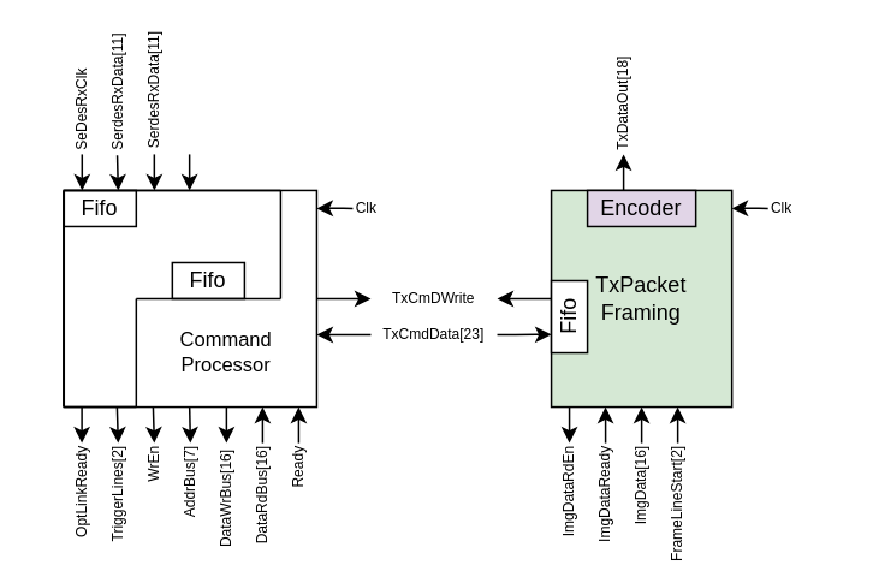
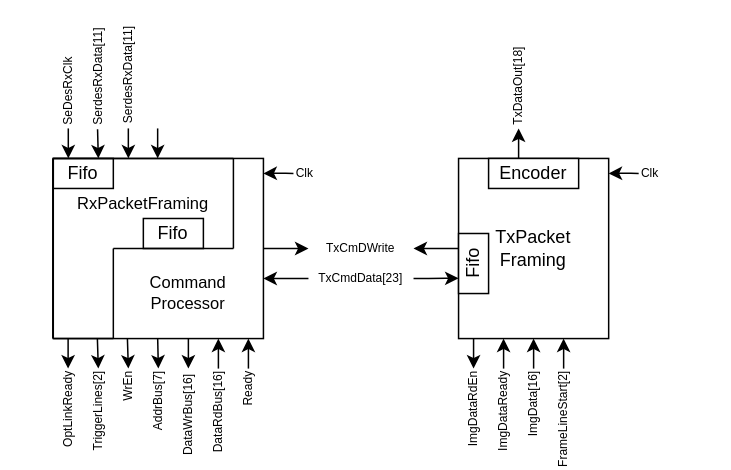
  <mxCell id="0" />
  <mxCell id="1" parent="0" />
- <mxCell id="2" value="TxPacket&lt;br&gt;Framing" style="rounded=0;whiteSpace=wrap;html=1;fontSize=12;align=center;fillColor=#d5e8d4;" vertex="1" parent="1"><mxGeometry x="305" y="93" width="100" height="120" as="geometry" /></mxCell>
+ <mxCell id="2" value="TxPacket&lt;br&gt;Framing" style="rounded=0;whiteSpace=wrap;html=1;fontSize=12;align=center;" vertex="1" parent="1"><mxGeometry x="305" y="93" width="100" height="120" as="geometry" /></mxCell>
  <mxCell id="3" value="" style="rounded=0;whiteSpace=wrap;html=1;fontSize=11;" parent="1" vertex="1"><mxGeometry x="35" y="93" width="140" height="120" as="geometry" /></mxCell>
  <mxCell id="4" value="Fifo" style="text;html=1;fillColor=none;align=center;verticalAlign=middle;whiteSpace=wrap;rounded=0;strokeColor=#000000;" parent="1" vertex="1"><mxGeometry x="35" y="93" width="40" height="20" as="geometry" /></mxCell>
  <mxCell id="5" style="edgeStyle=orthogonalEdgeStyle;rounded=0;orthogonalLoop=1;jettySize=auto;html=1;exitX=0;exitY=0.5;exitDx=0;exitDy=0;entryX=0.25;entryY=0;entryDx=0;entryDy=0;fontSize=8;" parent="1" source="6" target="4" edge="1"><mxGeometry relative="1" as="geometry" /></mxCell>
  <mxCell id="6" value="SeDesRxClk" style="text;html=1;strokeColor=none;fillColor=none;align=left;verticalAlign=middle;whiteSpace=wrap;rounded=0;fontSize=8;rotation=-90;" parent="1" vertex="1"><mxGeometry x="20" y="38" width="50" height="20" as="geometry" /></mxCell>
  <mxCell id="7" style="edgeStyle=orthogonalEdgeStyle;rounded=0;orthogonalLoop=1;jettySize=auto;html=1;exitX=0;exitY=0.5;exitDx=0;exitDy=0;entryX=0.75;entryY=0;entryDx=0;entryDy=0;fontSize=8;" parent="1" source="8" target="4" edge="1"><mxGeometry relative="1" as="geometry" /></mxCell>
  <mxCell id="8" value="SerdesRxData[11]" style="text;html=1;strokeColor=none;fillColor=none;align=left;verticalAlign=middle;whiteSpace=wrap;rounded=0;fontSize=8;rotation=-90;" parent="1" vertex="1"><mxGeometry x="22" y="21" width="85" height="20" as="geometry" /></mxCell>
  <mxCell id="9" value="" style="group;fontSize=11;" parent="1" vertex="1" connectable="0"><mxGeometry x="34.67" y="93" width="140" height="120" as="geometry" /></mxCell>
  <mxCell id="10" value="" style="group" parent="9" vertex="1" connectable="0"><mxGeometry width="140" height="120" as="geometry" /></mxCell>
  <mxCell id="11" value="" style="endArrow=none;html=1;fontSize=8;" parent="10" edge="1"><mxGeometry width="50" height="50" relative="1" as="geometry"><mxPoint y="120" as="sourcePoint" /><mxPoint as="targetPoint" /></mxGeometry></mxCell>
  <mxCell id="12" value="" style="endArrow=none;html=1;fontSize=8;" parent="10" edge="1"><mxGeometry width="50" height="50" relative="1" as="geometry"><mxPoint x="0.33" as="sourcePoint" /><mxPoint x="120.33" as="targetPoint" /></mxGeometry></mxCell>
  <mxCell id="13" value="" style="endArrow=none;html=1;fontSize=8;" parent="10" edge="1"><mxGeometry width="50" height="50" relative="1" as="geometry"><mxPoint x="120.33" y="60" as="sourcePoint" /><mxPoint x="120.33" as="targetPoint" /></mxGeometry></mxCell>
  <mxCell id="14" value="" style="endArrow=none;html=1;fontSize=8;" parent="10" edge="1"><mxGeometry width="50" height="50" relative="1" as="geometry"><mxPoint x="40.33" y="60" as="sourcePoint" /><mxPoint x="120.33" y="60" as="targetPoint" /></mxGeometry></mxCell>
  <mxCell id="15" value="" style="endArrow=none;html=1;fontSize=8;" parent="10" edge="1"><mxGeometry width="50" height="50" relative="1" as="geometry"><mxPoint x="40.33" y="60" as="sourcePoint" /><mxPoint x="40.33" y="120" as="targetPoint" /></mxGeometry></mxCell>
  <mxCell id="16" value="" style="endArrow=none;html=1;fontSize=8;" parent="10" edge="1"><mxGeometry width="50" height="50" relative="1" as="geometry"><mxPoint x="0.33" y="120" as="sourcePoint" /><mxPoint x="40.33" y="120" as="targetPoint" /></mxGeometry></mxCell>
  <mxCell id="17" value="&lt;font style=&quot;font-size: 11px&quot;&gt;Command&lt;br&gt;Processor&lt;/font&gt;" style="text;html=1;strokeColor=none;fillColor=none;align=center;verticalAlign=middle;whiteSpace=wrap;rounded=0;fontSize=8;" parent="10" vertex="1"><mxGeometry x="40" y="60" width="100" height="60" as="geometry" /></mxCell>
  <mxCell id="18" value="Fifo" style="text;html=1;fillColor=none;align=center;verticalAlign=middle;whiteSpace=wrap;rounded=0;strokeColor=#000000;" parent="1" vertex="1"><mxGeometry x="95" y="133" width="40" height="20" as="geometry" /></mxCell>
+ <mxCell id="19" value="&lt;font style=&quot;font-size: 11px&quot;&gt;RxPacketFraming&lt;/font&gt;" style="text;html=1;strokeColor=none;fillColor=none;align=center;verticalAlign=middle;whiteSpace=wrap;rounded=0;fontSize=8;" parent="1" vertex="1"><mxGeometry x="35" y="113" width="120" height="20" as="geometry" /></mxCell>
  <mxCell id="20" value="" style="endArrow=classic;html=1;fontSize=11;" parent="1" edge="1"><mxGeometry width="50" height="50" relative="1" as="geometry"><mxPoint x="85" y="73" as="sourcePoint" /><mxPoint x="85" y="93" as="targetPoint" /></mxGeometry></mxCell>
  <mxCell id="21" value="" style="endArrow=classic;html=1;fontSize=11;" parent="1" edge="1"><mxGeometry width="50" height="50" relative="1" as="geometry"><mxPoint x="104.53" y="73" as="sourcePoint" /><mxPoint x="104.53" y="93" as="targetPoint" /></mxGeometry></mxCell>
  <mxCell id="22" value="SerdesRxData[11]" style="text;html=1;strokeColor=none;fillColor=none;align=left;verticalAlign=middle;whiteSpace=wrap;rounded=0;fontSize=8;rotation=-90;" parent="1" vertex="1"><mxGeometry x="42" y="20" width="85" height="20" as="geometry" /></mxCell>
  <mxCell id="23" value="TxDataOut[18]" style="text;html=1;strokeColor=none;fillColor=none;align=left;verticalAlign=middle;whiteSpace=wrap;rounded=0;fontSize=8;rotation=-90;" parent="1" vertex="1"><mxGeometry x="302" y="21" width="85" height="20" as="geometry" /></mxCell>
  <mxCell id="24" value="" style="endArrow=classic;html=1;fontSize=11;" parent="1" edge="1"><mxGeometry width="50" height="50" relative="1" as="geometry"><mxPoint x="195" y="103" as="sourcePoint" /><mxPoint x="175" y="103" as="targetPoint" /><Array as="points"><mxPoint x="184.67" y="102.88" /></Array></mxGeometry></mxCell>
  <mxCell id="25" value="" style="endArrow=classic;html=1;fontSize=11;" parent="1" edge="1"><mxGeometry width="50" height="50" relative="1" as="geometry"><mxPoint x="205" y="173" as="sourcePoint" /><mxPoint x="175" y="173" as="targetPoint" /><Array as="points"><mxPoint x="184.67" y="173" /></Array></mxGeometry></mxCell>
  <mxCell id="26" value="" style="endArrow=classic;html=1;fontSize=11;" parent="1" edge="1"><mxGeometry width="50" height="50" relative="1" as="geometry"><mxPoint x="175" y="153" as="sourcePoint" /><mxPoint x="205" y="153" as="targetPoint" /><Array as="points"><mxPoint x="184.67" y="153" /></Array></mxGeometry></mxCell>
  <mxCell id="27" value="" style="endArrow=classic;html=1;fontSize=11;" parent="1" edge="1"><mxGeometry width="50" height="50" relative="1" as="geometry"><mxPoint x="44.88" y="213" as="sourcePoint" /><mxPoint x="44.88" y="233" as="targetPoint" /></mxGeometry></mxCell>
  <mxCell id="28" value="" style="endArrow=classic;html=1;fontSize=11;" parent="1" edge="1"><mxGeometry width="50" height="50" relative="1" as="geometry"><mxPoint x="64.38" y="213" as="sourcePoint" /><mxPoint x="65" y="233" as="targetPoint" /></mxGeometry></mxCell>
  <mxCell id="29" value="" style="endArrow=classic;html=1;fontSize=11;" parent="1" edge="1"><mxGeometry width="50" height="50" relative="1" as="geometry"><mxPoint x="84.38" y="213" as="sourcePoint" /><mxPoint x="85" y="233" as="targetPoint" /></mxGeometry></mxCell>
  <mxCell id="30" value="" style="endArrow=classic;html=1;fontSize=11;" parent="1" edge="1"><mxGeometry width="50" height="50" relative="1" as="geometry"><mxPoint x="104.55" y="213" as="sourcePoint" /><mxPoint x="105" y="233" as="targetPoint" /></mxGeometry></mxCell>
  <mxCell id="31" value="" style="endArrow=classic;html=1;fontSize=11;" parent="1" edge="1"><mxGeometry width="50" height="50" relative="1" as="geometry"><mxPoint x="125" y="213" as="sourcePoint" /><mxPoint x="125" y="233" as="targetPoint" /></mxGeometry></mxCell>
  <mxCell id="32" value="" style="endArrow=classic;html=1;fontSize=11;" parent="1" edge="1"><mxGeometry width="50" height="50" relative="1" as="geometry"><mxPoint x="145" y="233" as="sourcePoint" /><mxPoint x="145" y="213" as="targetPoint" /></mxGeometry></mxCell>
  <mxCell id="33" value="" style="endArrow=classic;html=1;fontSize=11;" parent="1" edge="1"><mxGeometry width="50" height="50" relative="1" as="geometry"><mxPoint x="165" y="233" as="sourcePoint" /><mxPoint x="165" y="213" as="targetPoint" /></mxGeometry></mxCell>
  <mxCell id="34" value="OptLinkReady" style="text;html=1;strokeColor=none;fillColor=none;align=right;verticalAlign=middle;whiteSpace=wrap;rounded=0;fontSize=8;rotation=-90;" vertex="1" parent="1"><mxGeometry x="20" y="248" width="50" height="20" as="geometry" /></mxCell>
  <mxCell id="35" value="TriggerLines[2]" style="text;html=1;strokeColor=none;fillColor=none;align=right;verticalAlign=middle;whiteSpace=wrap;rounded=0;fontSize=8;rotation=-90;" vertex="1" parent="1"><mxGeometry x="40" y="248" width="50" height="20" as="geometry" /></mxCell>
  <mxCell id="36" value="WrEn" style="text;html=1;strokeColor=none;fillColor=none;align=right;verticalAlign=middle;whiteSpace=wrap;rounded=0;fontSize=8;rotation=-90;" vertex="1" parent="1"><mxGeometry x="60" y="248" width="50" height="20" as="geometry" /></mxCell>
  <mxCell id="37" value="AddrBus[7]" style="text;html=1;strokeColor=none;fillColor=none;align=right;verticalAlign=middle;whiteSpace=wrap;rounded=0;fontSize=8;rotation=-90;" vertex="1" parent="1"><mxGeometry x="80" y="248" width="50" height="20" as="geometry" /></mxCell>
  <mxCell id="38" value="DataWrBus[16]" style="text;html=1;strokeColor=none;fillColor=none;align=right;verticalAlign=middle;whiteSpace=wrap;rounded=0;fontSize=8;rotation=-90;" vertex="1" parent="1"><mxGeometry x="99.5" y="250.5" width="50" height="20" as="geometry" /></mxCell>
  <mxCell id="39" value="DataRdBus[16]" style="text;html=1;strokeColor=none;fillColor=none;align=right;verticalAlign=middle;whiteSpace=wrap;rounded=0;fontSize=8;rotation=-90;" vertex="1" parent="1"><mxGeometry x="120" y="248" width="50" height="20" as="geometry" /></mxCell>
  <mxCell id="40" value="Ready" style="text;html=1;strokeColor=none;fillColor=none;align=right;verticalAlign=middle;whiteSpace=wrap;rounded=0;fontSize=8;rotation=-90;" vertex="1" parent="1"><mxGeometry x="140" y="248" width="50" height="20" as="geometry" /></mxCell>
  <mxCell id="41" value="TxCmdData[23]" style="text;html=1;strokeColor=none;fillColor=none;align=center;verticalAlign=middle;whiteSpace=wrap;rounded=0;fontSize=8;" vertex="1" parent="1"><mxGeometry x="205" y="163" width="70" height="20" as="geometry" /></mxCell>
  <mxCell id="42" value="TxCmDWrite" style="text;html=1;strokeColor=none;fillColor=none;align=center;verticalAlign=middle;whiteSpace=wrap;rounded=0;fontSize=8;" vertex="1" parent="1"><mxGeometry x="205" y="143" width="70" height="20" as="geometry" /></mxCell>
  <mxCell id="43" value="Clk" style="text;html=1;strokeColor=none;fillColor=none;align=left;verticalAlign=middle;whiteSpace=wrap;rounded=0;fontSize=8;" vertex="1" parent="1"><mxGeometry x="195" y="93" width="40" height="20" as="geometry" /></mxCell>
- <mxCell id="44" value="Encoder" style="rounded=0;whiteSpace=wrap;html=1;fontSize=12;align=center;fillColor=#e1d5e7;" vertex="1" parent="1"><mxGeometry x="325" y="93" width="60" height="20" as="geometry" /></mxCell>
+ <mxCell id="44" value="Encoder" style="rounded=0;whiteSpace=wrap;html=1;fontSize=12;align=center;" vertex="1" parent="1"><mxGeometry x="325" y="93" width="60" height="20" as="geometry" /></mxCell>
  <mxCell id="45" value="Fifo" style="rounded=0;whiteSpace=wrap;html=1;fontSize=12;align=center;verticalAlign=middle;horizontal=0;" vertex="1" parent="1"><mxGeometry x="305" y="143" width="20" height="40" as="geometry" /></mxCell>
  <mxCell id="46" value="" style="endArrow=classic;html=1;fontSize=11;" edge="1" parent="1"><mxGeometry width="50" height="50" relative="1" as="geometry"><mxPoint x="304.67" y="153" as="sourcePoint" /><mxPoint x="275" y="153" as="targetPoint" /><Array as="points"><mxPoint x="294.67" y="153" /></Array></mxGeometry></mxCell>
  <mxCell id="47" value="" style="endArrow=classic;html=1;fontSize=11;" edge="1" parent="1"><mxGeometry width="50" height="50" relative="1" as="geometry"><mxPoint x="275" y="173" as="sourcePoint" /><mxPoint x="305" y="172.86" as="targetPoint" /><Array as="points"><mxPoint x="295" y="172.86" /></Array></mxGeometry></mxCell>
  <mxCell id="48" value="" style="endArrow=classic;html=1;fontSize=11;" edge="1" parent="1"><mxGeometry width="50" height="50" relative="1" as="geometry"><mxPoint x="345" y="93" as="sourcePoint" /><mxPoint x="345" y="73" as="targetPoint" /></mxGeometry></mxCell>
  <mxCell id="49" value="" style="endArrow=classic;html=1;fontSize=11;" edge="1" parent="1"><mxGeometry width="50" height="50" relative="1" as="geometry"><mxPoint x="425" y="103" as="sourcePoint" /><mxPoint x="405" y="103" as="targetPoint" /><Array as="points"><mxPoint x="414.67" y="102.88" /></Array></mxGeometry></mxCell>
  <mxCell id="50" value="Clk" style="text;html=1;strokeColor=none;fillColor=none;align=left;verticalAlign=middle;whiteSpace=wrap;rounded=0;fontSize=8;" vertex="1" parent="1"><mxGeometry x="425" y="93" width="40" height="20" as="geometry" /></mxCell>
  <mxCell id="51" value="" style="endArrow=classic;html=1;fontSize=11;" edge="1" parent="1"><mxGeometry width="50" height="50" relative="1" as="geometry"><mxPoint x="315" y="213" as="sourcePoint" /><mxPoint x="315" y="233" as="targetPoint" /></mxGeometry></mxCell>
  <mxCell id="52" value="" style="endArrow=classic;html=1;fontSize=11;" edge="1" parent="1"><mxGeometry width="50" height="50" relative="1" as="geometry"><mxPoint x="335" y="233" as="sourcePoint" /><mxPoint x="335" y="213" as="targetPoint" /></mxGeometry></mxCell>
  <mxCell id="53" value="" style="endArrow=classic;html=1;fontSize=11;" edge="1" parent="1"><mxGeometry width="50" height="50" relative="1" as="geometry"><mxPoint x="375" y="233" as="sourcePoint" /><mxPoint x="375" y="213" as="targetPoint" /></mxGeometry></mxCell>
  <mxCell id="54" value="ImgDataRdEn" style="text;html=1;strokeColor=none;fillColor=none;align=right;verticalAlign=middle;whiteSpace=wrap;rounded=0;fontSize=8;rotation=-90;" vertex="1" parent="1"><mxGeometry x="290" y="248" width="50" height="20" as="geometry" /></mxCell>
  <mxCell id="55" value="ImgDataReady" style="text;html=1;strokeColor=none;fillColor=none;align=right;verticalAlign=middle;whiteSpace=wrap;rounded=0;fontSize=8;rotation=-90;" vertex="1" parent="1"><mxGeometry x="310" y="248" width="50" height="20" as="geometry" /></mxCell>
  <mxCell id="56" value="FrameLineStart[2]" style="text;html=1;strokeColor=none;fillColor=none;align=right;verticalAlign=middle;whiteSpace=wrap;rounded=0;fontSize=8;rotation=-90;" vertex="1" parent="1"><mxGeometry x="350" y="248" width="50" height="20" as="geometry" /></mxCell>
  <mxCell id="57" value="" style="endArrow=classic;html=1;fontSize=11;" edge="1" parent="1"><mxGeometry width="50" height="50" relative="1" as="geometry"><mxPoint x="355" y="233" as="sourcePoint" /><mxPoint x="355" y="213" as="targetPoint" /></mxGeometry></mxCell>
  <mxCell id="58" value="ImgData[16]" style="text;html=1;strokeColor=none;fillColor=none;align=right;verticalAlign=middle;whiteSpace=wrap;rounded=0;fontSize=8;rotation=-90;" vertex="1" parent="1"><mxGeometry x="330" y="248" width="50" height="20" as="geometry" /></mxCell>
